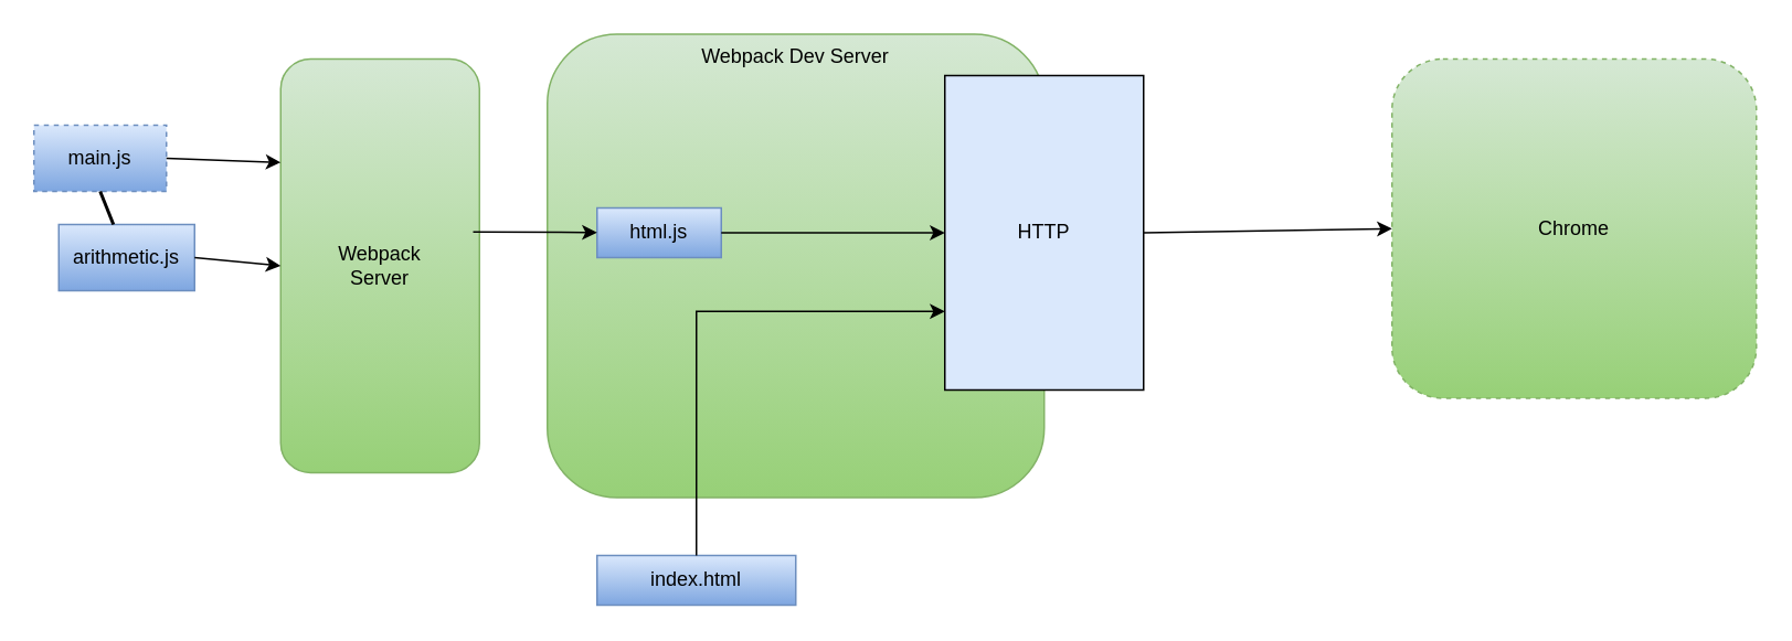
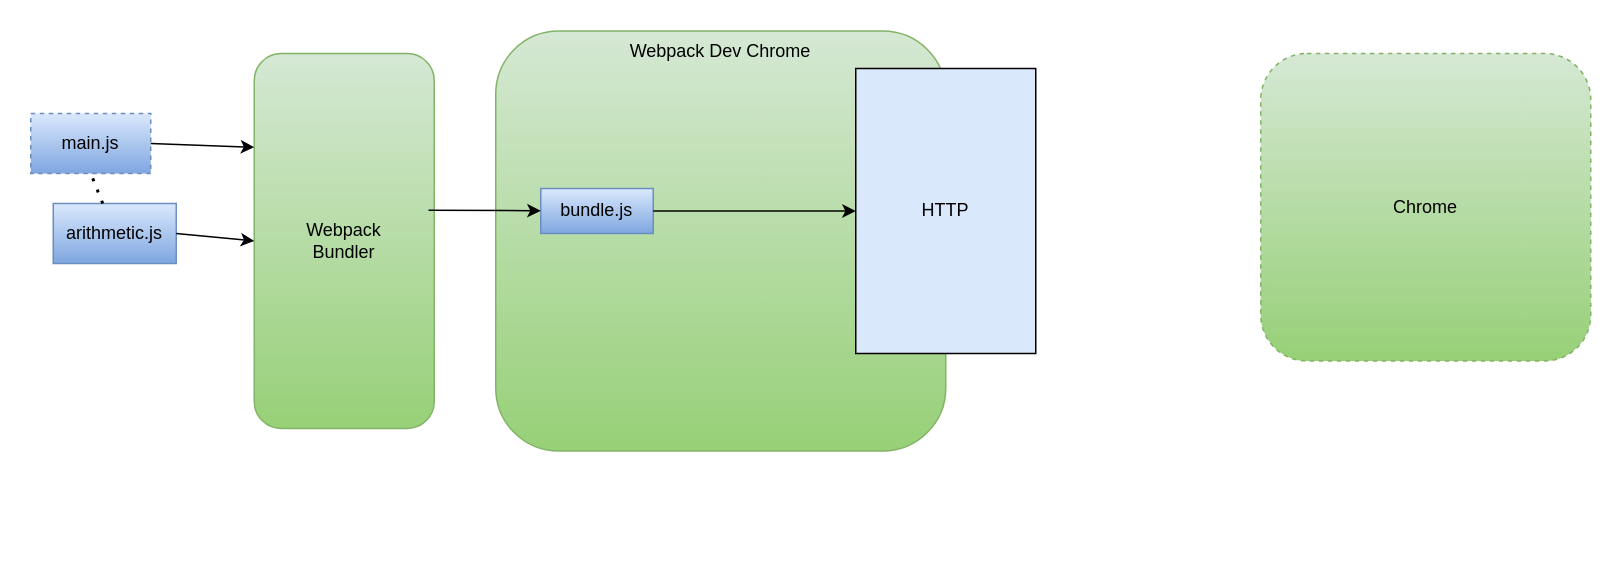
  <mxCell id="0" />
  <mxCell id="1" parent="0" />
- <mxCell id="2" value="Webpack Dev Server" style="rounded=1;whiteSpace=wrap;html=1;fillColor=#d5e8d4;strokeColor=#82b366;gradientColor=#97d077;verticalAlign=top;" vertex="1" parent="1"><mxGeometry x="330" y="20" width="300" height="280" as="geometry" /></mxCell>
+ <mxCell id="2" value="Webpack Dev Chrome" style="rounded=1;whiteSpace=wrap;html=1;fillColor=#d5e8d4;strokeColor=#82b366;gradientColor=#97d077;verticalAlign=top;" vertex="1" parent="1"><mxGeometry x="330" y="20" width="300" height="280" as="geometry" /></mxCell>
  <mxCell id="3" value="main.js" style="rounded=0;whiteSpace=wrap;html=1;fillColor=#dae8fc;strokeColor=#6c8ebf;gradientColor=#7ea6e0;dashed=1;" vertex="1" parent="1"><mxGeometry x="20" y="75" width="80" height="40" as="geometry" /></mxCell>
  <mxCell id="4" value="arithmetic.js" style="rounded=0;whiteSpace=wrap;html=1;fillColor=#dae8fc;strokeColor=#6c8ebf;gradientColor=#7ea6e0;" vertex="1" parent="1"><mxGeometry x="35" y="135" width="82" height="40" as="geometry" /></mxCell>
- <mxCell id="5" value="" style="endArrow=none;dashed=0;html=1;dashPattern=1 3;strokeWidth=2;rounded=0;entryX=0.5;entryY=1;entryDx=0;entryDy=0;" edge="1" parent="1" source="4" target="3"><mxGeometry width="50" height="50" relative="1" as="geometry"><mxPoint x="-21" y="185" as="sourcePoint" /><mxPoint x="29" y="135" as="targetPoint" /></mxGeometry></mxCell>
- <mxCell id="6" value="Webpack&lt;br&gt;Server" style="rounded=1;whiteSpace=wrap;html=1;fillColor=#d5e8d4;strokeColor=#82b366;gradientColor=#97d077;" vertex="1" parent="1"><mxGeometry x="169" y="35" width="120" height="250" as="geometry" /></mxCell>
+ <mxCell id="5" value="" style="endArrow=none;dashed=1;html=1;dashPattern=1 3;strokeWidth=2;rounded=0;entryX=0.5;entryY=1;entryDx=0;entryDy=0;" edge="1" parent="1" source="4" target="3"><mxGeometry width="50" height="50" relative="1" as="geometry"><mxPoint x="-21" y="185" as="sourcePoint" /><mxPoint x="29" y="135" as="targetPoint" /></mxGeometry></mxCell>
+ <mxCell id="6" value="Webpack&lt;br&gt;Bundler" style="rounded=1;whiteSpace=wrap;html=1;fillColor=#d5e8d4;strokeColor=#82b366;gradientColor=#97d077;" vertex="1" parent="1"><mxGeometry x="169" y="35" width="120" height="250" as="geometry" /></mxCell>
  <mxCell id="7" value="" style="endArrow=classic;html=1;rounded=0;entryX=0;entryY=0.25;entryDx=0;entryDy=0;exitX=1;exitY=0.5;exitDx=0;exitDy=0;" edge="1" parent="1" source="3" target="6"><mxGeometry width="50" height="50" relative="1" as="geometry"><mxPoint x="89" y="135" as="sourcePoint" /><mxPoint x="-81" y="100" as="targetPoint" /></mxGeometry></mxCell>
  <mxCell id="8" value="" style="endArrow=classic;html=1;rounded=0;exitX=1;exitY=0.5;exitDx=0;exitDy=0;entryX=0;entryY=0.5;entryDx=0;entryDy=0;" edge="1" parent="1" source="4" target="6"><mxGeometry width="50" height="50" relative="1" as="geometry"><mxPoint x="39" y="155" as="sourcePoint" /><mxPoint x="-81" y="160" as="targetPoint" /></mxGeometry></mxCell>
  <mxCell id="9" style="edgeStyle=orthogonalEdgeStyle;rounded=0;orthogonalLoop=1;jettySize=auto;html=1;exitX=0.5;exitY=1;exitDx=0;exitDy=0;" edge="1" parent="1" source="3" target="3"><mxGeometry relative="1" as="geometry" /></mxCell>
- <mxCell id="10" value="html.js" style="rounded=0;whiteSpace=wrap;html=1;fillColor=#dae8fc;strokeColor=#6c8ebf;gradientColor=#7ea6e0;" vertex="1" parent="1"><mxGeometry x="360" y="125" width="75" height="30" as="geometry" /></mxCell>
+ <mxCell id="10" value="bundle.js" style="rounded=0;whiteSpace=wrap;html=1;fillColor=#dae8fc;strokeColor=#6c8ebf;gradientColor=#7ea6e0;" vertex="1" parent="1"><mxGeometry x="360" y="125" width="75" height="30" as="geometry" /></mxCell>
  <mxCell id="11" value="" style="endArrow=classic;html=1;rounded=0;exitX=0.968;exitY=0.418;exitDx=0;exitDy=0;exitPerimeter=0;" edge="1" parent="1" source="6" target="10"><mxGeometry width="50" height="50" relative="1" as="geometry"><mxPoint x="170" y="175" as="sourcePoint" /><mxPoint x="220" y="125" as="targetPoint" /></mxGeometry></mxCell>
- <mxCell id="12" value="index.html" style="rounded=0;whiteSpace=wrap;html=1;fillColor=#dae8fc;strokeColor=#6c8ebf;gradientColor=#7ea6e0;" vertex="1" parent="1"><mxGeometry x="360" y="335" width="120" height="30" as="geometry" /></mxCell>
  <mxCell id="13" value="HTTP" style="rounded=0;whiteSpace=wrap;html=1;fillColor=#dae8fc;" vertex="1" parent="1"><mxGeometry x="570" y="45" width="120" height="190" as="geometry" /></mxCell>
- <mxCell id="14" value="" style="endArrow=classic;html=1;rounded=0;edgeStyle=orthogonalEdgeStyle;exitX=0.5;exitY=0;exitDx=0;exitDy=0;entryX=0;entryY=0.75;entryDx=0;entryDy=0;" edge="1" parent="1" source="12" target="13"><mxGeometry width="50" height="50" relative="1" as="geometry"><mxPoint x="360" y="115" as="sourcePoint" /><mxPoint x="410" y="65" as="targetPoint" /></mxGeometry></mxCell>
  <mxCell id="15" value="" style="endArrow=classic;html=1;rounded=0;entryX=0;entryY=0.5;entryDx=0;entryDy=0;exitX=1;exitY=0.5;exitDx=0;exitDy=0;" edge="1" parent="1" source="10" target="13"><mxGeometry width="50" height="50" relative="1" as="geometry"><mxPoint x="360" y="115" as="sourcePoint" /><mxPoint x="410" y="65" as="targetPoint" /></mxGeometry></mxCell>
  <mxCell id="16" value="Chrome" style="rounded=1;whiteSpace=wrap;html=1;fillColor=#d5e8d4;strokeColor=#82b366;gradientColor=#97d077;dashed=1;" vertex="1" parent="1"><mxGeometry x="840" y="35" width="220" height="205" as="geometry" /></mxCell>
- <mxCell id="17" value="" style="endArrow=classic;html=1;rounded=0;entryX=0;entryY=0.5;entryDx=0;entryDy=0;exitX=1;exitY=0.5;exitDx=0;exitDy=0;" edge="1" parent="1" source="13" target="16"><mxGeometry width="50" height="50" relative="1" as="geometry"><mxPoint x="430" y="35" as="sourcePoint" /><mxPoint x="480" y="-15" as="targetPoint" /></mxGeometry></mxCell>
